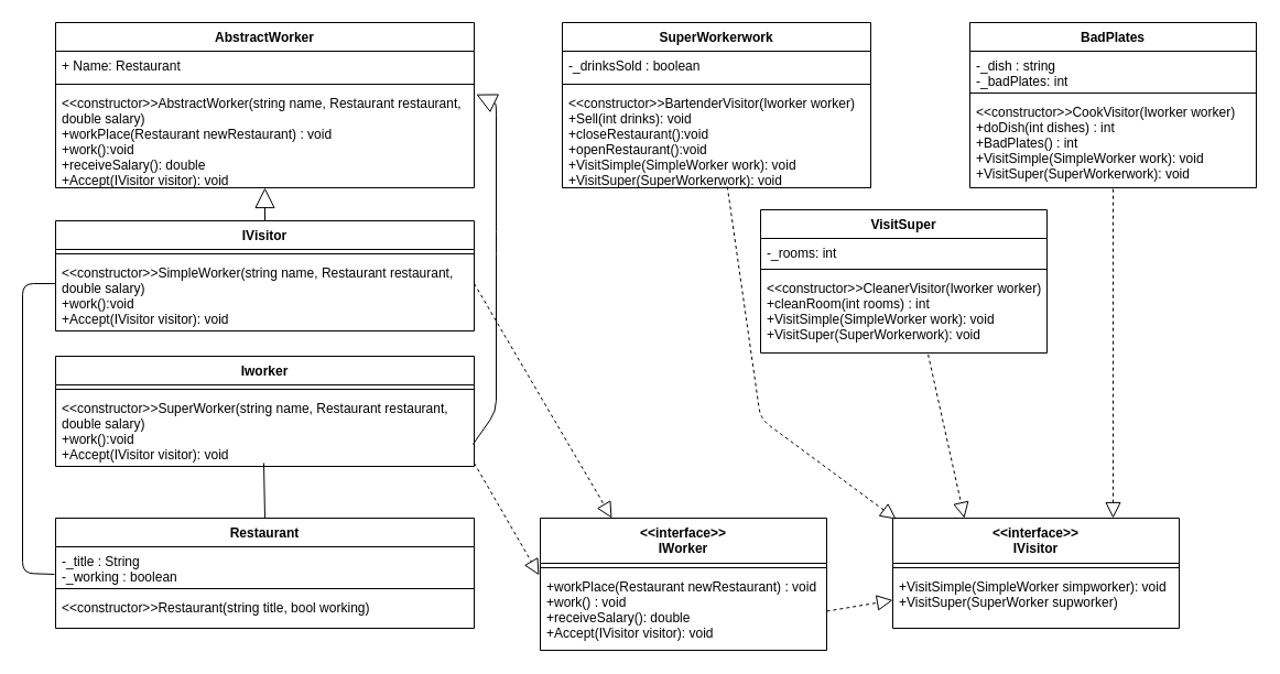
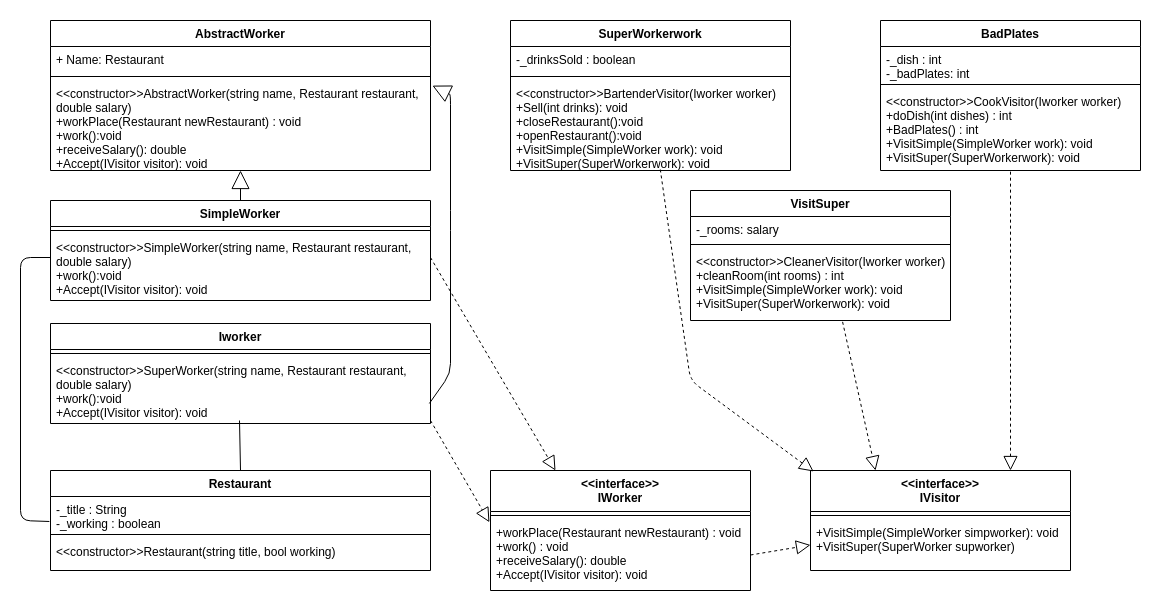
  <mxCell id="0" />
  <mxCell id="1" parent="0" />
  <mxCell id="2" value="AbstractWorker" style="swimlane;fontStyle=1;align=center;verticalAlign=top;childLayout=stackLayout;horizontal=1;startSize=26;horizontalStack=0;resizeParent=1;resizeParentMax=0;resizeLast=0;collapsible=1;marginBottom=0;" parent="1" vertex="1"><mxGeometry x="50" y="20" width="380" height="150" as="geometry" /></mxCell>
  <mxCell id="3" value="+ Name: Restaurant" style="text;strokeColor=none;fillColor=none;align=left;verticalAlign=top;spacingLeft=4;spacingRight=4;overflow=hidden;rotatable=0;points=[[0,0.5],[1,0.5]];portConstraint=eastwest;" parent="2" vertex="1"><mxGeometry y="26" width="380" height="26" as="geometry" /></mxCell>
  <mxCell id="4" value="" style="line;strokeWidth=1;fillColor=none;align=left;verticalAlign=middle;spacingTop=-1;spacingLeft=3;spacingRight=3;rotatable=0;labelPosition=right;points=[];portConstraint=eastwest;" parent="2" vertex="1"><mxGeometry y="52" width="380" height="8" as="geometry" /></mxCell>
  <mxCell id="5" value="&lt;&lt;constructor&gt;&gt;AbstractWorker(string name, Restaurant restaurant,&#10;double salary)&#10;+workPlace(Restaurant newRestaurant) : void&#10;+work():void&#10;+receiveSalary(): double&#10;+Accept(IVisitor visitor): void" style="text;strokeColor=none;fillColor=none;align=left;verticalAlign=top;spacingLeft=4;spacingRight=4;overflow=hidden;rotatable=0;points=[[0,0.5],[1,0.5]];portConstraint=eastwest;" parent="2" vertex="1"><mxGeometry y="60" width="380" height="90" as="geometry" /></mxCell>
- <mxCell id="6" value="IVisitor" style="swimlane;fontStyle=1;align=center;verticalAlign=top;childLayout=stackLayout;horizontal=1;startSize=26;horizontalStack=0;resizeParent=1;resizeParentMax=0;resizeLast=0;collapsible=1;marginBottom=0;" parent="1" vertex="1"><mxGeometry x="50" y="200" width="380" height="100" as="geometry" /></mxCell>
+ <mxCell id="6" value="SimpleWorker" style="swimlane;fontStyle=1;align=center;verticalAlign=top;childLayout=stackLayout;horizontal=1;startSize=26;horizontalStack=0;resizeParent=1;resizeParentMax=0;resizeLast=0;collapsible=1;marginBottom=0;" parent="1" vertex="1"><mxGeometry x="50" y="200" width="380" height="100" as="geometry" /></mxCell>
  <mxCell id="7" value="" style="line;strokeWidth=1;fillColor=none;align=left;verticalAlign=middle;spacingTop=-1;spacingLeft=3;spacingRight=3;rotatable=0;labelPosition=right;points=[];portConstraint=eastwest;" parent="6" vertex="1"><mxGeometry y="26" width="380" height="8" as="geometry" /></mxCell>
  <mxCell id="8" value="&lt;&lt;constructor&gt;&gt;SimpleWorker(string name, Restaurant restaurant,&#10;double salary)&#10;+work():void&#10;+Accept(IVisitor visitor): void" style="text;strokeColor=none;fillColor=none;align=left;verticalAlign=top;spacingLeft=4;spacingRight=4;overflow=hidden;rotatable=0;points=[[0,0.5],[1,0.5]];portConstraint=eastwest;" parent="6" vertex="1"><mxGeometry y="34" width="380" height="66" as="geometry" /></mxCell>
  <mxCell id="9" value="Iworker" style="swimlane;fontStyle=1;align=center;verticalAlign=top;childLayout=stackLayout;horizontal=1;startSize=26;horizontalStack=0;resizeParent=1;resizeParentMax=0;resizeLast=0;collapsible=1;marginBottom=0;" parent="1" vertex="1"><mxGeometry x="50" y="323" width="380" height="100" as="geometry" /></mxCell>
  <mxCell id="10" value="" style="line;strokeWidth=1;fillColor=none;align=left;verticalAlign=middle;spacingTop=-1;spacingLeft=3;spacingRight=3;rotatable=0;labelPosition=right;points=[];portConstraint=eastwest;" parent="9" vertex="1"><mxGeometry y="26" width="380" height="8" as="geometry" /></mxCell>
  <mxCell id="11" value="&lt;&lt;constructor&gt;&gt;SuperWorker(string name, Restaurant restaurant,&#10;double salary)&#10;+work():void&#10;+Accept(IVisitor visitor): void" style="text;strokeColor=none;fillColor=none;align=left;verticalAlign=top;spacingLeft=4;spacingRight=4;overflow=hidden;rotatable=0;points=[[0,0.5],[1,0.5]];portConstraint=eastwest;" parent="9" vertex="1"><mxGeometry y="34" width="380" height="66" as="geometry" /></mxCell>
  <mxCell id="12" value="Restaurant" style="swimlane;fontStyle=1;align=center;verticalAlign=top;childLayout=stackLayout;horizontal=1;startSize=26;horizontalStack=0;resizeParent=1;resizeParentMax=0;resizeLast=0;collapsible=1;marginBottom=0;" parent="1" vertex="1"><mxGeometry x="50" y="470" width="380" height="100" as="geometry" /></mxCell>
  <mxCell id="13" value="-_title : String&#10;-_working : boolean" style="text;strokeColor=none;fillColor=none;align=left;verticalAlign=top;spacingLeft=4;spacingRight=4;overflow=hidden;rotatable=0;points=[[0,0.5],[1,0.5]];portConstraint=eastwest;" parent="12" vertex="1"><mxGeometry y="26" width="380" height="34" as="geometry" /></mxCell>
  <mxCell id="14" value="" style="line;strokeWidth=1;fillColor=none;align=left;verticalAlign=middle;spacingTop=-1;spacingLeft=3;spacingRight=3;rotatable=0;labelPosition=right;points=[];portConstraint=eastwest;" parent="12" vertex="1"><mxGeometry y="60" width="380" height="8" as="geometry" /></mxCell>
  <mxCell id="15" value="&lt;&lt;constructor&gt;&gt;Restaurant(string title, bool working)" style="text;strokeColor=none;fillColor=none;align=left;verticalAlign=top;spacingLeft=4;spacingRight=4;overflow=hidden;rotatable=0;points=[[0,0.5],[1,0.5]];portConstraint=eastwest;" parent="12" vertex="1"><mxGeometry y="68" width="380" height="32" as="geometry" /></mxCell>
  <mxCell id="16" value="" style="endArrow=block;endSize=16;endFill=0;html=1;exitX=0.5;exitY=0;exitDx=0;exitDy=0;" parent="1" source="6" target="5" edge="1"><mxGeometry width="160" relative="1" as="geometry"><mxPoint x="180" y="590" as="sourcePoint" /><mxPoint x="20" y="590" as="targetPoint" /></mxGeometry></mxCell>
  <mxCell id="17" value="" style="endArrow=block;endSize=16;endFill=0;html=1;entryX=1.005;entryY=0.057;entryDx=0;entryDy=0;exitX=0.997;exitY=0.696;exitDx=0;exitDy=0;exitPerimeter=0;entryPerimeter=0;" parent="1" source="11" target="5" edge="1"><mxGeometry width="160" relative="1" as="geometry"><mxPoint x="460" y="200" as="sourcePoint" /><mxPoint x="460" y="160" as="targetPoint" /><Array as="points"><mxPoint x="450" y="373" /><mxPoint x="450" y="220" /><mxPoint x="450" y="94" /></Array></mxGeometry></mxCell>
  <mxCell id="18" value="" style="endArrow=none;html=1;exitX=0.5;exitY=0;exitDx=0;exitDy=0;" parent="1" edge="1"><mxGeometry width="50" height="50" relative="1" as="geometry"><mxPoint x="240" y="470" as="sourcePoint" /><mxPoint x="239" y="420" as="targetPoint" /></mxGeometry></mxCell>
  <mxCell id="19" value="" style="endArrow=none;html=1;exitX=-0.003;exitY=0.735;exitDx=0;exitDy=0;exitPerimeter=0;entryX=0;entryY=0.5;entryDx=0;entryDy=0;" parent="1" edge="1"><mxGeometry width="50" height="50" relative="1" as="geometry"><mxPoint x="48.86" y="520.99" as="sourcePoint" /><mxPoint x="50" y="257" as="targetPoint" /><Array as="points"><mxPoint x="20" y="520" /><mxPoint x="20" y="257" /></Array></mxGeometry></mxCell>
  <mxCell id="20" value="&lt;&lt;interface&gt;&gt;&#10;IWorker&#10;" style="swimlane;fontStyle=1;align=center;verticalAlign=top;childLayout=stackLayout;horizontal=1;startSize=41;horizontalStack=0;resizeParent=1;resizeParentMax=0;resizeLast=0;collapsible=1;marginBottom=0;" parent="1" vertex="1"><mxGeometry x="490" y="470" width="260" height="120" as="geometry" /></mxCell>
  <mxCell id="21" value="" style="line;strokeWidth=1;fillColor=none;align=left;verticalAlign=middle;spacingTop=-1;spacingLeft=3;spacingRight=3;rotatable=0;labelPosition=right;points=[];portConstraint=eastwest;" parent="20" vertex="1"><mxGeometry y="41" width="260" height="8" as="geometry" /></mxCell>
  <mxCell id="22" value="+workPlace(Restaurant newRestaurant) : void&#10;+work() : void&#10;+receiveSalary(): double&#10;+Accept(IVisitor visitor): void" style="text;strokeColor=none;fillColor=none;align=left;verticalAlign=top;spacingLeft=4;spacingRight=4;overflow=hidden;rotatable=0;points=[[0,0.5],[1,0.5]];portConstraint=eastwest;" parent="20" vertex="1"><mxGeometry y="49" width="260" height="71" as="geometry" /></mxCell>
  <mxCell id="23" value="" style="endArrow=block;dashed=1;endFill=0;endSize=12;html=1;entryX=-0.004;entryY=0.039;entryDx=0;entryDy=0;entryPerimeter=0;" parent="1" target="22" edge="1"><mxGeometry width="160" relative="1" as="geometry"><mxPoint x="430" y="420" as="sourcePoint" /><mxPoint x="180" y="590" as="targetPoint" /></mxGeometry></mxCell>
  <mxCell id="24" value="" style="endArrow=block;dashed=1;endFill=0;endSize=12;html=1;exitX=1;exitY=0.5;exitDx=0;exitDy=0;entryX=0.25;entryY=0;entryDx=0;entryDy=0;" parent="1" target="20" edge="1"><mxGeometry width="160" relative="1" as="geometry"><mxPoint x="430" y="257" as="sourcePoint" /><mxPoint x="498.96" y="530.989" as="targetPoint" /></mxGeometry></mxCell>
  <mxCell id="25" value="SuperWorkerwork" style="swimlane;fontStyle=1;align=center;verticalAlign=top;childLayout=stackLayout;horizontal=1;startSize=26;horizontalStack=0;resizeParent=1;resizeParentMax=0;resizeLast=0;collapsible=1;marginBottom=0;" parent="1" vertex="1"><mxGeometry x="510" y="20" width="280" height="150" as="geometry" /></mxCell>
  <mxCell id="26" value="-_drinksSold : boolean" style="text;strokeColor=none;fillColor=none;align=left;verticalAlign=top;spacingLeft=4;spacingRight=4;overflow=hidden;rotatable=0;points=[[0,0.5],[1,0.5]];portConstraint=eastwest;" parent="25" vertex="1"><mxGeometry y="26" width="280" height="26" as="geometry" /></mxCell>
  <mxCell id="27" value="" style="line;strokeWidth=1;fillColor=none;align=left;verticalAlign=middle;spacingTop=-1;spacingLeft=3;spacingRight=3;rotatable=0;labelPosition=right;points=[];portConstraint=eastwest;" parent="25" vertex="1"><mxGeometry y="52" width="280" height="8" as="geometry" /></mxCell>
  <mxCell id="28" value="&lt;&lt;constructor&gt;&gt;BartenderVisitor(Iworker worker)&#10;+Sell(int drinks): void&#10;+closeRestaurant():void&#10;+openRestaurant():void&#10;+VisitSimple(SimpleWorker work): void&#10;+VisitSuper(SuperWorkerwork): void" style="text;strokeColor=none;fillColor=none;align=left;verticalAlign=top;spacingLeft=4;spacingRight=4;overflow=hidden;rotatable=0;points=[[0,0.5],[1,0.5]];portConstraint=eastwest;" parent="25" vertex="1"><mxGeometry y="60" width="280" height="90" as="geometry" /></mxCell>
  <mxCell id="29" value="VisitSuper" style="swimlane;fontStyle=1;align=center;verticalAlign=top;childLayout=stackLayout;horizontal=1;startSize=26;horizontalStack=0;resizeParent=1;resizeParentMax=0;resizeLast=0;collapsible=1;marginBottom=0;" parent="1" vertex="1"><mxGeometry x="690" y="190" width="260" height="130" as="geometry" /></mxCell>
- <mxCell id="30" value="-_rooms: int" style="text;strokeColor=none;fillColor=none;align=left;verticalAlign=top;spacingLeft=4;spacingRight=4;overflow=hidden;rotatable=0;points=[[0,0.5],[1,0.5]];portConstraint=eastwest;" parent="29" vertex="1"><mxGeometry y="26" width="260" height="24" as="geometry" /></mxCell>
+ <mxCell id="30" value="-_rooms: salary" style="text;strokeColor=none;fillColor=none;align=left;verticalAlign=top;spacingLeft=4;spacingRight=4;overflow=hidden;rotatable=0;points=[[0,0.5],[1,0.5]];portConstraint=eastwest;" parent="29" vertex="1"><mxGeometry y="26" width="260" height="24" as="geometry" /></mxCell>
  <mxCell id="31" value="" style="line;strokeWidth=1;fillColor=none;align=left;verticalAlign=middle;spacingTop=-1;spacingLeft=3;spacingRight=3;rotatable=0;labelPosition=right;points=[];portConstraint=eastwest;" parent="29" vertex="1"><mxGeometry y="50" width="260" height="8" as="geometry" /></mxCell>
  <mxCell id="32" value="&lt;&lt;constructor&gt;&gt;CleanerVisitor(Iworker worker)&#10;+cleanRoom(int rooms) : int&#10;+VisitSimple(SimpleWorker work): void&#10;+VisitSuper(SuperWorkerwork): void&#10;" style="text;strokeColor=none;fillColor=none;align=left;verticalAlign=top;spacingLeft=4;spacingRight=4;overflow=hidden;rotatable=0;points=[[0,0.5],[1,0.5]];portConstraint=eastwest;" parent="29" vertex="1"><mxGeometry y="58" width="260" height="72" as="geometry" /></mxCell>
  <mxCell id="33" value="BadPlates" style="swimlane;fontStyle=1;align=center;verticalAlign=top;childLayout=stackLayout;horizontal=1;startSize=26;horizontalStack=0;resizeParent=1;resizeParentMax=0;resizeLast=0;collapsible=1;marginBottom=0;" parent="1" vertex="1"><mxGeometry x="880" y="20" width="260" height="150" as="geometry" /></mxCell>
- <mxCell id="34" value="-_dish : string&#10;-_badPlates: int" style="text;strokeColor=none;fillColor=none;align=left;verticalAlign=top;spacingLeft=4;spacingRight=4;overflow=hidden;rotatable=0;points=[[0,0.5],[1,0.5]];portConstraint=eastwest;" parent="33" vertex="1"><mxGeometry y="26" width="260" height="34" as="geometry" /></mxCell>
+ <mxCell id="34" value="-_dish : int&#10;-_badPlates: int" style="text;strokeColor=none;fillColor=none;align=left;verticalAlign=top;spacingLeft=4;spacingRight=4;overflow=hidden;rotatable=0;points=[[0,0.5],[1,0.5]];portConstraint=eastwest;" parent="33" vertex="1"><mxGeometry y="26" width="260" height="34" as="geometry" /></mxCell>
  <mxCell id="35" value="" style="line;strokeWidth=1;fillColor=none;align=left;verticalAlign=middle;spacingTop=-1;spacingLeft=3;spacingRight=3;rotatable=0;labelPosition=right;points=[];portConstraint=eastwest;" parent="33" vertex="1"><mxGeometry y="60" width="260" height="8" as="geometry" /></mxCell>
  <mxCell id="36" value="&lt;&lt;constructor&gt;&gt;CookVisitor(Iworker worker)&#10;+doDish(int dishes) : int&#10;+BadPlates() : int&#10;+VisitSimple(SimpleWorker work): void&#10;+VisitSuper(SuperWorkerwork): void" style="text;strokeColor=none;fillColor=none;align=left;verticalAlign=top;spacingLeft=4;spacingRight=4;overflow=hidden;rotatable=0;points=[[0,0.5],[1,0.5]];portConstraint=eastwest;" parent="33" vertex="1"><mxGeometry y="68" width="260" height="82" as="geometry" /></mxCell>
  <mxCell id="37" value="&lt;&lt;interface&gt;&gt;&#10;IVisitor&#10;" style="swimlane;fontStyle=1;align=center;verticalAlign=top;childLayout=stackLayout;horizontal=1;startSize=41;horizontalStack=0;resizeParent=1;resizeParentMax=0;resizeLast=0;collapsible=1;marginBottom=0;" parent="1" vertex="1"><mxGeometry x="810" y="470" width="260" height="100" as="geometry" /></mxCell>
  <mxCell id="38" value="" style="line;strokeWidth=1;fillColor=none;align=left;verticalAlign=middle;spacingTop=-1;spacingLeft=3;spacingRight=3;rotatable=0;labelPosition=right;points=[];portConstraint=eastwest;" parent="37" vertex="1"><mxGeometry y="41" width="260" height="8" as="geometry" /></mxCell>
  <mxCell id="39" value="+VisitSimple(SimpleWorker simpworker): void&#10;+VisitSuper(SuperWorker supworker)" style="text;strokeColor=none;fillColor=none;align=left;verticalAlign=top;spacingLeft=4;spacingRight=4;overflow=hidden;rotatable=0;points=[[0,0.5],[1,0.5]];portConstraint=eastwest;" parent="37" vertex="1"><mxGeometry y="49" width="260" height="51" as="geometry" /></mxCell>
  <mxCell id="40" value="" style="endArrow=block;dashed=1;endFill=0;endSize=12;html=1;exitX=1;exitY=0.5;exitDx=0;exitDy=0;entryX=0;entryY=0.5;entryDx=0;entryDy=0;" parent="1" source="22" target="39" edge="1"><mxGeometry width="160" relative="1" as="geometry"><mxPoint x="712" y="257" as="sourcePoint" /><mxPoint x="837" y="470" as="targetPoint" /></mxGeometry></mxCell>
  <mxCell id="41" value="" style="endArrow=block;dashed=1;endFill=0;endSize=12;html=1;exitX=0.585;exitY=1.019;exitDx=0;exitDy=0;entryX=0.25;entryY=0;entryDx=0;entryDy=0;exitPerimeter=0;" parent="1" source="32" target="37" edge="1"><mxGeometry width="160" relative="1" as="geometry"><mxPoint x="625" y="257" as="sourcePoint" /><mxPoint x="750" y="470" as="targetPoint" /></mxGeometry></mxCell>
  <mxCell id="42" value="" style="endArrow=block;dashed=1;endFill=0;endSize=12;html=1;exitX=0.5;exitY=1.014;exitDx=0;exitDy=0;entryX=0.25;entryY=0;entryDx=0;entryDy=0;exitPerimeter=0;" parent="1" source="36" edge="1"><mxGeometry width="160" relative="1" as="geometry"><mxPoint x="977.1" y="300.988" as="sourcePoint" /><mxPoint x="1010" y="470" as="targetPoint" /></mxGeometry></mxCell>
  <mxCell id="43" value="" style="endArrow=block;dashed=1;endFill=0;endSize=12;html=1;exitX=0.535;exitY=0.989;exitDx=0;exitDy=0;entryX=0.012;entryY=0.01;entryDx=0;entryDy=0;exitPerimeter=0;entryPerimeter=0;" parent="1" target="37" edge="1" source="28"><mxGeometry width="160" relative="1" as="geometry"><mxPoint x="639.5" y="159.98" as="sourcePoint" /><mxPoint x="639.5" y="461" as="targetPoint" /><Array as="points"><mxPoint x="690" y="380" /></Array></mxGeometry></mxCell>
